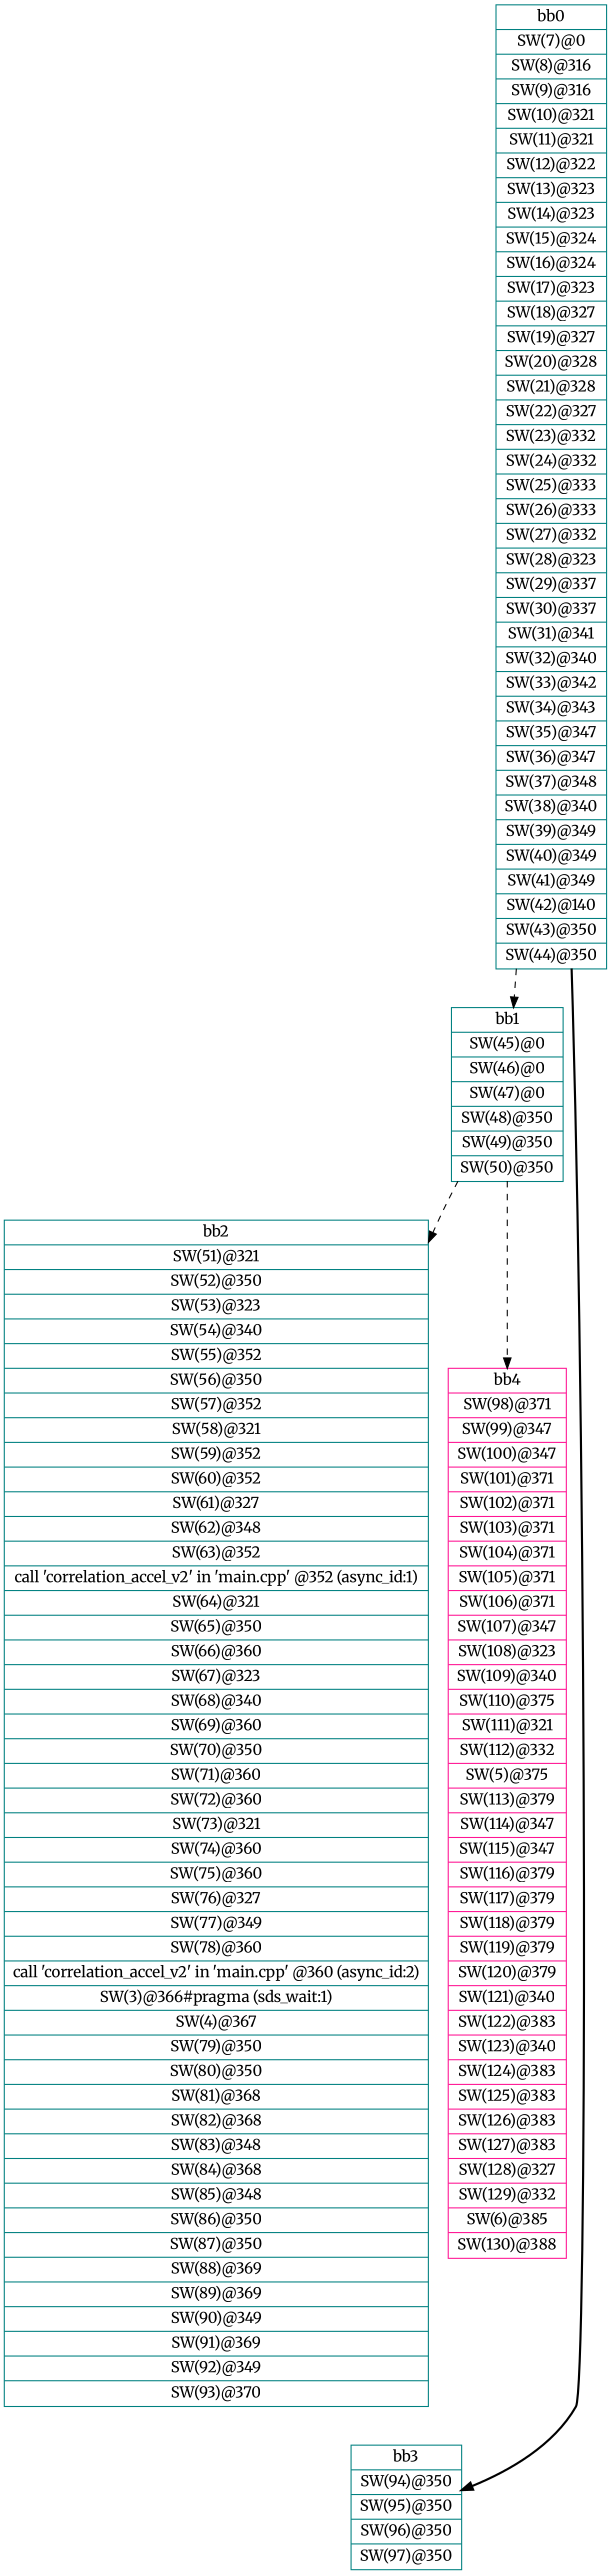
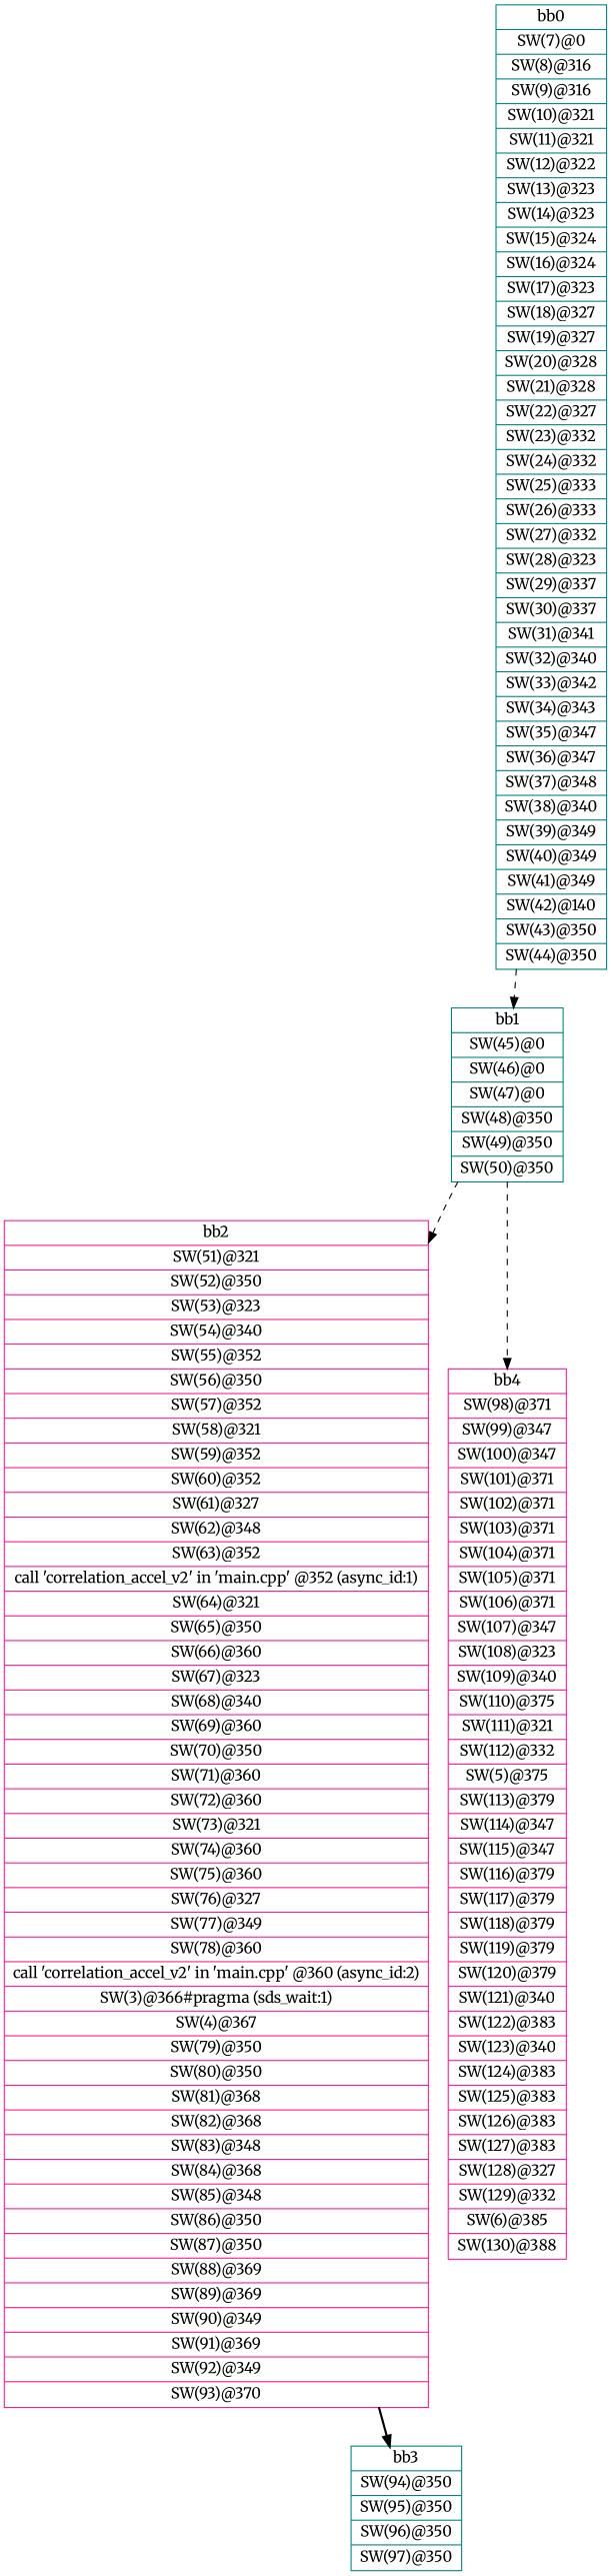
  digraph {
    fontname=Merriweather
    node [color=teal fontname=Merriweather shape=record]
    edge [fontname=Merriweather style=dashed]
    n1 [label="{bb0|<x0x204c7e0>SW(7)@0\n|<x0x204c0f0>SW(8)@316\n|<x0x204c330>SW(9)@316\n|<x0x2047b70>SW(10)@321\n|<x0x2047d70>SW(11)@321\n|<x0x2047fa0>SW(12)@322\n|<x0x20481d0>SW(13)@323\n|<x0x2048400>SW(14)@323\n|<x0x2048630>SW(15)@324\n|<x0x2048880>SW(16)@324\n|<x0x2048a90>SW(17)@323\n|<x0x2048cd0>SW(18)@327\n|<x0x2048f00>SW(19)@327\n|<x0x2049130>SW(20)@328\n|<x0x2049380>SW(21)@328\n|<x0x2049590>SW(22)@327\n|<x0x20497d0>SW(23)@332\n|<x0x2049a00>SW(24)@332\n|<x0x204ddd0>SW(25)@333\n|<x0x2050030>SW(26)@333\n|<x0x2050240>SW(27)@332\n|<x0x2050480>SW(28)@323\n|<x0x20506b0>SW(29)@337\n|<x0x20508c0>SW(30)@337\n|<x0x2050ae0>SW(31)@341\n|<x0x2050d30>SW(32)@340\n|<x0x2050f80>SW(33)@342\n|<x0x20511f0>SW(34)@343\n|<x0x2051440>SW(35)@347\n|<x0x2051660>SW(36)@347\n|<x0x20518a0>SW(37)@348\n|<x0x2051ad0>SW(38)@340\n|<x0x204de50>SW(39)@349\n|<x0x204e070>SW(40)@349\n|<x0x204e280>SW(41)@349\n|<x0x204e4c0>SW(42)@140\n|<x0x204e710>SW(43)@350\n|<x0x204e950>SW(44)@350\n}"]
    n2 [label="{bb1|<x0x204ecf0>SW(45)@0\n|<x0x204ee60>SW(46)@0\n|<x0x204f000>SW(47)@0\n|<x0x204f1a0>SW(48)@350\n|<x0x204f3d0>SW(49)@350\n|<x0x204f5e0>SW(50)@350\n}"]
-   n3 [label="{bb2|<x0x204ebd0>SW(51)@321\n|<x0x204fbb0>SW(52)@350\n|<x0x204fde0>SW(53)@323\n|<x0x2052100>SW(54)@340\n|<x0x2052350>SW(55)@352\n|<x0x2052570>SW(56)@350\n|<x0x20527a0>SW(57)@352\n|<x0x20529b0>SW(58)@321\n|<x0x2052be0>SW(59)@352\n|<x0x2052df0>SW(60)@352\n|<x0x2053010>SW(61)@327\n|<x0x2053240>SW(62)@348\n|<x0x2053470>SW(63)@352\n|<x0x2045f00>call 'correlation_accel_v2' in 'main.cpp' @352 (async_id:1)\n|<x0x20536c0>SW(64)@321\n|<x0x20538f0>SW(65)@350\n|<x0x2053b20>SW(66)@360\n|<x0x2053d30>SW(67)@323\n|<x0x2053f60>SW(68)@340\n|<x0x20541a0>SW(69)@360\n|<x0x20543c0>SW(70)@350\n|<x0x20545f0>SW(71)@360\n|<x0x2054800>SW(72)@360\n|<x0x2054a10>SW(73)@321\n|<x0x2054c40>SW(74)@360\n|<x0x2054e50>SW(75)@360\n|<x0x2055070>SW(76)@327\n|<x0x20552a0>SW(77)@349\n|<x0x20554d0>SW(78)@360\n|<x0x2042cb0>call 'correlation_accel_v2' in 'main.cpp' @360 (async_id:2)\n|<x0x20478a0>SW(3)@366#pragma (sds_wait:1)\n|<x0x204af50>SW(4)@367\n|<x0x2055760>SW(79)@350\n|<x0x2055990>SW(80)@350\n|<x0x2055bc0>SW(81)@368\n|<x0x2055dd0>SW(82)@368\n|<x0x2055fe0>SW(83)@348\n|<x0x2056240>SW(84)@368\n|<x0x2056460>SW(85)@348\n|<x0x20566a0>SW(86)@350\n|<x0x20568d0>SW(87)@350\n|<x0x2056b00>SW(88)@369\n|<x0x2056d10>SW(89)@369\n|<x0x2056f20>SW(90)@349\n|<x0x2057150>SW(91)@369\n|<x0x2057370>SW(92)@349\n|<x0x20575b0>SW(93)@370\n}"]
+   n3 [color=deeppink label="{bb2|<x0x204ebd0>SW(51)@321\n|<x0x204fbb0>SW(52)@350\n|<x0x204fde0>SW(53)@323\n|<x0x2052100>SW(54)@340\n|<x0x2052350>SW(55)@352\n|<x0x2052570>SW(56)@350\n|<x0x20527a0>SW(57)@352\n|<x0x20529b0>SW(58)@321\n|<x0x2052be0>SW(59)@352\n|<x0x2052df0>SW(60)@352\n|<x0x2053010>SW(61)@327\n|<x0x2053240>SW(62)@348\n|<x0x2053470>SW(63)@352\n|<x0x2045f00>call 'correlation_accel_v2' in 'main.cpp' @352 (async_id:1)\n|<x0x20536c0>SW(64)@321\n|<x0x20538f0>SW(65)@350\n|<x0x2053b20>SW(66)@360\n|<x0x2053d30>SW(67)@323\n|<x0x2053f60>SW(68)@340\n|<x0x20541a0>SW(69)@360\n|<x0x20543c0>SW(70)@350\n|<x0x20545f0>SW(71)@360\n|<x0x2054800>SW(72)@360\n|<x0x2054a10>SW(73)@321\n|<x0x2054c40>SW(74)@360\n|<x0x2054e50>SW(75)@360\n|<x0x2055070>SW(76)@327\n|<x0x20552a0>SW(77)@349\n|<x0x20554d0>SW(78)@360\n|<x0x2042cb0>call 'correlation_accel_v2' in 'main.cpp' @360 (async_id:2)\n|<x0x20478a0>SW(3)@366#pragma (sds_wait:1)\n|<x0x204af50>SW(4)@367\n|<x0x2055760>SW(79)@350\n|<x0x2055990>SW(80)@350\n|<x0x2055bc0>SW(81)@368\n|<x0x2055dd0>SW(82)@368\n|<x0x2055fe0>SW(83)@348\n|<x0x2056240>SW(84)@368\n|<x0x2056460>SW(85)@348\n|<x0x20566a0>SW(86)@350\n|<x0x20568d0>SW(87)@350\n|<x0x2056b00>SW(88)@369\n|<x0x2056d10>SW(89)@369\n|<x0x2056f20>SW(90)@349\n|<x0x2057150>SW(91)@369\n|<x0x2057370>SW(92)@349\n|<x0x20575b0>SW(93)@370\n}"]
    n4 [color=deeppink label="{bb4|<x0x20583f0>SW(98)@371\n|<x0x2058590>SW(99)@347\n|<x0x20587d0>SW(100)@347\n|<x0x2058a00>SW(101)@371\n|<x0x2058c10>SW(102)@371\n|<x0x2058e20>SW(103)@371\n|<x0x2059030>SW(104)@371\n|<x0x2059240>SW(105)@371\n|<x0x20594a0>SW(106)@371\n|<x0x20596c0>SW(107)@347\n|<x0x2059900>SW(108)@323\n|<x0x2059b30>SW(109)@340\n|<x0x2059d80>SW(110)@375\n|<x0x2059fa0>SW(111)@321\n|<x0x205a1d0>SW(112)@332\n|<x0x204a600>SW(5)@375\n|<x0x205a4c0>SW(113)@379\n|<x0x205a640>SW(114)@347\n|<x0x205a880>SW(115)@347\n|<x0x205aab0>SW(116)@379\n|<x0x205acc0>SW(117)@379\n|<x0x205aed0>SW(118)@379\n|<x0x205b0e0>SW(119)@379\n|<x0x205b2f0>SW(120)@379\n|<x0x205b550>SW(121)@340\n|<x0x205b7a0>SW(122)@383\n|<x0x205b9c0>SW(123)@340\n|<x0x205bc10>SW(124)@383\n|<x0x205be20>SW(125)@383\n|<x0x205c030>SW(126)@383\n|<x0x205c240>SW(127)@383\n|<x0x205c480>SW(128)@327\n|<x0x205c6a0>SW(129)@332\n|<x0x204a790>SW(6)@385\n|<x0x205c8f0>SW(130)@388\n}"]
    n5 [label="{bb3|<x0x20578f0>SW(94)@350\n|<x0x2057b20>SW(95)@350\n|<x0x2057d30>SW(96)@350\n|<x0x2057f70>SW(97)@350\n}"]
    n1 -> n2
    n2 -> n3
    n2 -> n4
-   n1 -> n5 [style=bold]
+   n3 -> n5 [style=bold]
  }
